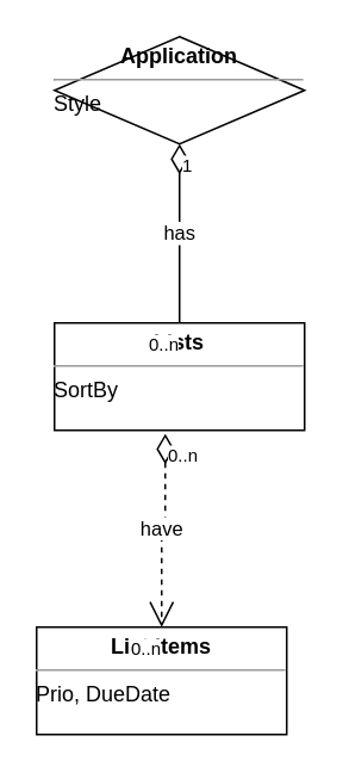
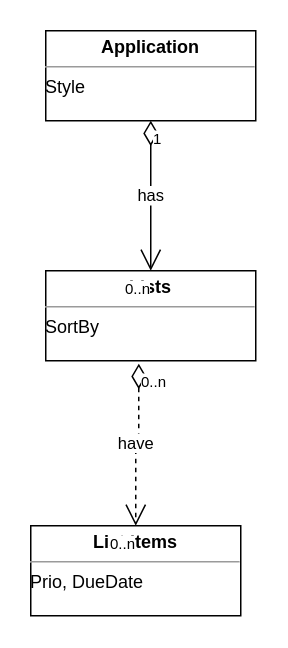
  <mxCell id="0" />
  <mxCell id="1" parent="0" />
- <mxCell id="2" value="&lt;p style=&quot;margin: 0px ; margin-top: 4px ; text-align: center&quot;&gt;&lt;b&gt;Application&lt;/b&gt;&lt;/p&gt;&lt;hr size=&quot;1&quot;&gt;&lt;div style=&quot;height: 2px&quot;&gt;Style&lt;/div&gt;" style="rhombus;verticalAlign=top;align=left;overflow=fill;fontSize=12;fontFamily=Helvetica;html=1;" vertex="1" parent="1"><mxGeometry x="30" y="20" width="140" height="60" as="geometry" /></mxCell>
+ <mxCell id="2" value="&lt;p style=&quot;margin: 0px ; margin-top: 4px ; text-align: center&quot;&gt;&lt;b&gt;Application&lt;/b&gt;&lt;/p&gt;&lt;hr size=&quot;1&quot;&gt;&lt;div style=&quot;height: 2px&quot;&gt;Style&lt;/div&gt;" style="verticalAlign=top;align=left;overflow=fill;fontSize=12;fontFamily=Helvetica;html=1;" vertex="1" parent="1"><mxGeometry x="30" y="20" width="140" height="60" as="geometry" /></mxCell>
  <mxCell id="3" value="&lt;p style=&quot;margin: 0px ; margin-top: 4px ; text-align: center&quot;&gt;&lt;b&gt;Lists&lt;/b&gt;&lt;br&gt;&lt;/p&gt;&lt;hr size=&quot;1&quot;&gt;&lt;div style=&quot;height: 2px&quot;&gt;SortBy&lt;/div&gt;" style="verticalAlign=top;align=left;overflow=fill;fontSize=12;fontFamily=Helvetica;html=1;" vertex="1" parent="1"><mxGeometry x="30" y="180" width="140" height="60" as="geometry" /></mxCell>
  <mxCell id="4" value="&lt;p style=&quot;margin: 0px ; margin-top: 4px ; text-align: center&quot;&gt;&lt;b&gt;List Items&lt;br&gt;&lt;/b&gt;&lt;/p&gt;&lt;hr size=&quot;1&quot;&gt;&lt;div style=&quot;height: 2px&quot;&gt;&lt;div&gt;Prio, DueDate&lt;/div&gt;&lt;/div&gt;" style="verticalAlign=top;align=left;overflow=fill;fontSize=12;fontFamily=Helvetica;html=1;" vertex="1" parent="1"><mxGeometry x="20" y="350" width="140" height="60" as="geometry" /></mxCell>
- <mxCell id="5" value="has" style="endArrow=none;html=1;endSize=12;startArrow=diamondThin;startSize=14;startFill=0;edgeStyle=orthogonalEdgeStyle;exitX=0.5;exitY=1;exitDx=0;exitDy=0;entryX=0.5;entryY=0;entryDx=0;entryDy=0;" edge="1" parent="1" source="2" target="3"><mxGeometry relative="1" as="geometry"><mxPoint x="210" y="140" as="sourcePoint" /><mxPoint x="370" y="140" as="targetPoint" /></mxGeometry></mxCell>
+ <mxCell id="5" value="has" style="endArrow=open;html=1;endSize=12;startArrow=diamondThin;startSize=14;startFill=0;edgeStyle=orthogonalEdgeStyle;exitX=0.5;exitY=1;exitDx=0;exitDy=0;entryX=0.5;entryY=0;entryDx=0;entryDy=0;" edge="1" parent="1" source="2" target="3"><mxGeometry relative="1" as="geometry"><mxPoint x="210" y="140" as="sourcePoint" /><mxPoint x="370" y="140" as="targetPoint" /></mxGeometry></mxCell>
  <mxCell id="6" value="1" style="resizable=0;html=1;align=left;verticalAlign=top;labelBackgroundColor=#ffffff;fontSize=10;" connectable="0" vertex="1" parent="5"><mxGeometry x="-1" relative="1" as="geometry" /></mxCell>
  <mxCell id="7" value="0..n" style="resizable=0;html=1;align=right;verticalAlign=top;labelBackgroundColor=#ffffff;fontSize=10;" connectable="0" vertex="1" parent="5"><mxGeometry x="1" relative="1" as="geometry" /></mxCell>
  <mxCell id="8" value="have" style="endArrow=open;html=1;endSize=12;startArrow=diamondThin;startSize=14;startFill=0;edgeStyle=orthogonalEdgeStyle;exitX=0.443;exitY=1.033;exitDx=0;exitDy=0;exitPerimeter=0;entryX=0.5;entryY=0;entryDx=0;entryDy=0;dashed=1;" edge="1" parent="1" source="3" target="4"><mxGeometry relative="1" as="geometry"><mxPoint x="50" y="230" as="sourcePoint" /><mxPoint x="210" y="230" as="targetPoint" /></mxGeometry></mxCell>
  <mxCell id="9" value="0..n" style="resizable=0;html=1;align=left;verticalAlign=top;labelBackgroundColor=#ffffff;fontSize=10;" connectable="0" vertex="1" parent="8"><mxGeometry x="-1" relative="1" as="geometry" /></mxCell>
  <mxCell id="10" value="0..n" style="resizable=0;html=1;align=right;verticalAlign=top;labelBackgroundColor=#ffffff;fontSize=10;" connectable="0" vertex="1" parent="8"><mxGeometry x="1" relative="1" as="geometry" /></mxCell>
